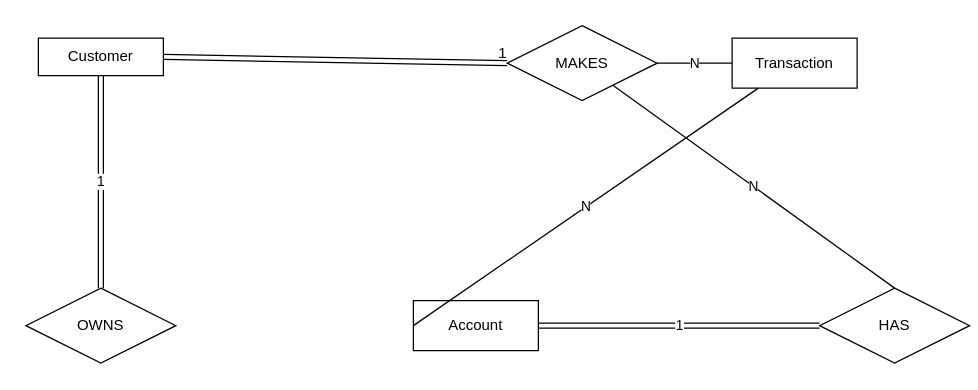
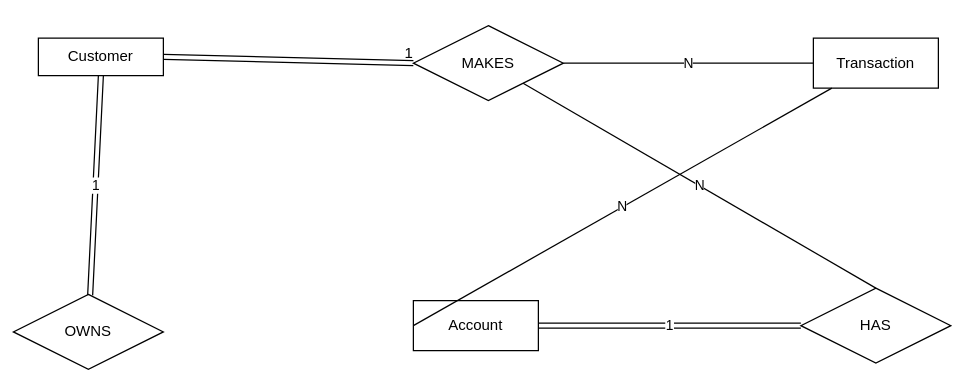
  <mxCell id="0" />
  <mxCell id="1" parent="0" />
  <mxCell id="2" value="Customer" style="whiteSpace=wrap;html=1;align=center;" vertex="1" parent="1"><mxGeometry x="30" y="30" width="100" height="30" as="geometry" /></mxCell>
  <mxCell id="3" value="Account" style="whiteSpace=wrap;html=1;align=center;" vertex="1" parent="1"><mxGeometry x="330" y="240" width="100" height="40" as="geometry" /></mxCell>
- <mxCell id="4" value="Transaction" style="whiteSpace=wrap;html=1;align=center;" vertex="1" parent="1"><mxGeometry x="585" y="30" width="100" height="40" as="geometry" /></mxCell>
- <mxCell id="5" value="OWNS" style="shape=rhombus;perimeter=rhombusPerimeter;whiteSpace=wrap;html=1;align=center;" vertex="1" parent="1"><mxGeometry x="20" y="230" width="120" height="60" as="geometry" /></mxCell>
+ <mxCell id="4" value="Transaction" style="whiteSpace=wrap;html=1;align=center;" vertex="1" parent="1"><mxGeometry x="650" y="30" width="100" height="40" as="geometry" /></mxCell>
+ <mxCell id="5" value="OWNS" style="shape=rhombus;perimeter=rhombusPerimeter;whiteSpace=wrap;html=1;align=center;" vertex="1" parent="1"><mxGeometry x="10" y="235" width="120" height="60" as="geometry" /></mxCell>
  <mxCell id="6" value="1" style="shape=link;html=1;rounded=0;entryX=0.5;entryY=1;entryDx=0;entryDy=0;" edge="1" parent="1" source="5" target="2"><mxGeometry relative="1" as="geometry"><mxPoint x="230" y="190" as="sourcePoint" /><mxPoint x="390" y="190" as="targetPoint" /></mxGeometry></mxCell>
  <mxCell id="7" value="N" style="endArrow=none;html=1;rounded=0;exitX=0;exitY=0.5;exitDx=0;exitDy=0;" edge="1" parent="1" source="3" target="4"><mxGeometry relative="1" as="geometry"><mxPoint x="300" y="150" as="sourcePoint" /><mxPoint x="190" y="230" as="targetPoint" /></mxGeometry></mxCell>
- <mxCell id="8" value="MAKES" style="shape=rhombus;perimeter=rhombusPerimeter;whiteSpace=wrap;html=1;align=center;" vertex="1" parent="1"><mxGeometry x="405" y="20" width="120" height="60" as="geometry" /></mxCell>
+ <mxCell id="8" value="MAKES" style="shape=rhombus;perimeter=rhombusPerimeter;whiteSpace=wrap;html=1;align=center;" vertex="1" parent="1"><mxGeometry x="330" y="20" width="120" height="60" as="geometry" /></mxCell>
  <mxCell id="9" value="N" style="endArrow=none;html=1;rounded=0;entryX=0;entryY=0.5;entryDx=0;entryDy=0;" edge="1" parent="1" source="8" target="4"><mxGeometry relative="1" as="geometry"><mxPoint x="230" y="80" as="sourcePoint" /><mxPoint x="390" y="80" as="targetPoint" /></mxGeometry></mxCell>
  <mxCell id="10" value="" style="shape=link;html=1;rounded=0;exitX=1;exitY=0.5;exitDx=0;exitDy=0;entryX=0;entryY=0.5;entryDx=0;entryDy=0;" edge="1" parent="1" source="2" target="8"><mxGeometry relative="1" as="geometry"><mxPoint x="230" y="80" as="sourcePoint" /><mxPoint x="390" y="80" as="targetPoint" /></mxGeometry></mxCell>
  <mxCell id="11" value="1" style="resizable=0;html=1;align=right;verticalAlign=bottom;" connectable="0" vertex="1" parent="10"><mxGeometry x="1" relative="1" as="geometry" /></mxCell>
- <mxCell id="12" value="HAS" style="shape=rhombus;perimeter=rhombusPerimeter;whiteSpace=wrap;html=1;align=center;" vertex="1" parent="1"><mxGeometry x="655" y="230" width="120" height="60" as="geometry" /></mxCell>
+ <mxCell id="12" value="HAS" style="shape=rhombus;perimeter=rhombusPerimeter;whiteSpace=wrap;html=1;align=center;" vertex="1" parent="1"><mxGeometry x="640" y="230" width="120" height="60" as="geometry" /></mxCell>
  <mxCell id="13" value="1" style="shape=link;html=1;rounded=0;exitX=1;exitY=0.5;exitDx=0;exitDy=0;entryX=0;entryY=0.5;entryDx=0;entryDy=0;" edge="1" parent="1" source="3" target="12"><mxGeometry relative="1" as="geometry"><mxPoint x="360" y="100" as="sourcePoint" /><mxPoint x="520" y="100" as="targetPoint" /></mxGeometry></mxCell>
  <mxCell id="14" value="N" style="endArrow=none;html=1;rounded=0;exitX=0.5;exitY=0;exitDx=0;exitDy=0;" edge="1" parent="1" source="12" target="8"><mxGeometry relative="1" as="geometry"><mxPoint x="360" y="100" as="sourcePoint" /><mxPoint x="520" y="100" as="targetPoint" /></mxGeometry></mxCell>
